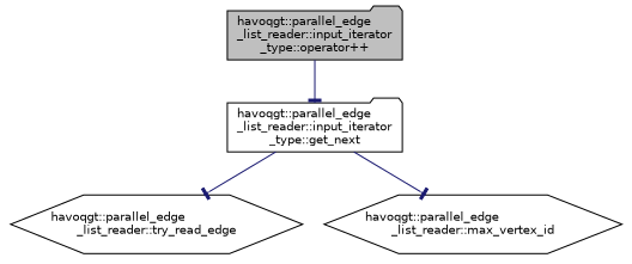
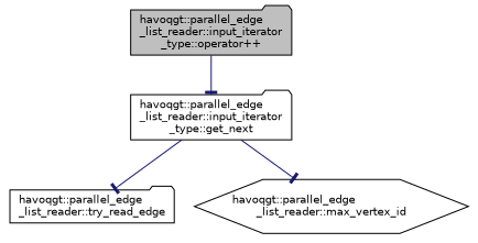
  digraph {
    rankdir=TB
    node [color=black fillcolor=white fontname=Helvetica fontsize=10 shape=folder style=filled]
    edge [color=midnightblue fontname=Helvetica fontsize=10 labelfontname=Helvetica labelfontsize=10 style=solid arrowhead=tee]
    n1 [fillcolor=grey75 fontcolor=black height=0.2 label="havoqgt::parallel_edge\l_list_reader::input_iterator\l_type::operator++" width=0.4]
    n2 [height=0.2 label="havoqgt::parallel_edge\l_list_reader::input_iterator\l_type::get_next" width=0.4]
-   n3 [height=0.2 label="havoqgt::parallel_edge\l_list_reader::try_read_edge" shape=hexagon width=0.4]
+   n3 [height=0.2 label="havoqgt::parallel_edge\l_list_reader::try_read_edge" width=0.4]
    n4 [height=0.2 label="havoqgt::parallel_edge\l_list_reader::max_vertex_id" shape=hexagon width=0.4]
    n1 -> n2
    n2 -> n3
    n2 -> n4
  }
